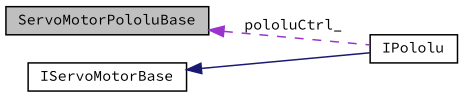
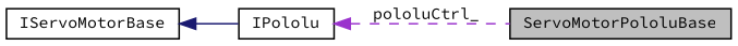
  digraph {
    fontname="Source Code Pro"
    rankdir=LR
    node [color=black fillcolor=white fontname="Source Code Pro" fontsize=10 shape=record style=filled]
    edge [dir=back fontname="Source Code Pro" fontsize=10 labelfontname=Helvetica labelfontsize=10]
    n1 [fillcolor=grey75 fontcolor=black height=0.2 label=ServoMotorPololuBase width=0.4]
    n2 [height=0.2 label=IServoMotorBase width=0.4]
    n3 [height=0.2 label=IPololu width=0.4]
    n2 -> n3 [color=midnightblue style=solid]
-   n1 -> n3 [color=darkorchid3 label=" pololuCtrl_" style=dashed]
+   n3 -> n1 [color=darkorchid3 label=" pololuCtrl_" style=dashed]
  }
